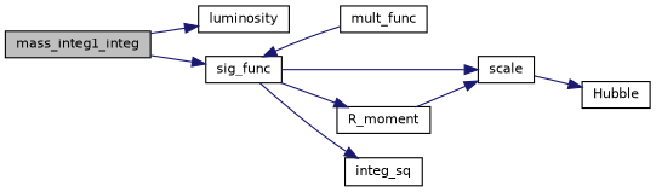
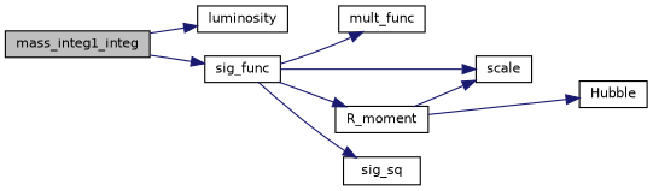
  digraph {
    rankdir=LR
    node [color=black fillcolor=white fontname=Helvetica fontsize=10 shape=record style=filled]
    edge [color=midnightblue fontname=Helvetica fontsize=10 labelfontname=Helvetica labelfontsize=10 style=solid]
    n1 [fillcolor=grey75 fontcolor=black height=0.2 label=mass_integ1_integ width=0.4]
    n2 [height=0.2 label=luminosity width=0.4]
    n3 [height=0.2 label=sig_func width=0.4]
    n4 [height=0.2 label=mult_func width=0.4]
    n5 [height=0.2 label=R_moment width=0.4]
    n6 [height=0.2 label=scale width=0.4]
-   n7 [height=0.2 label=integ_sq width=0.4]
+   n7 [height=0.2 label=sig_sq width=0.4]
    n8 [height=0.2 label=Hubble width=0.4]
    n1 -> n2
    n1 -> n3
-   n4 -> n3
+   n3 -> n4
    n3 -> n5
    n3 -> n6
    n3 -> n7
    n5 -> n6
-   n6 -> n8
+   n5 -> n8
  }
